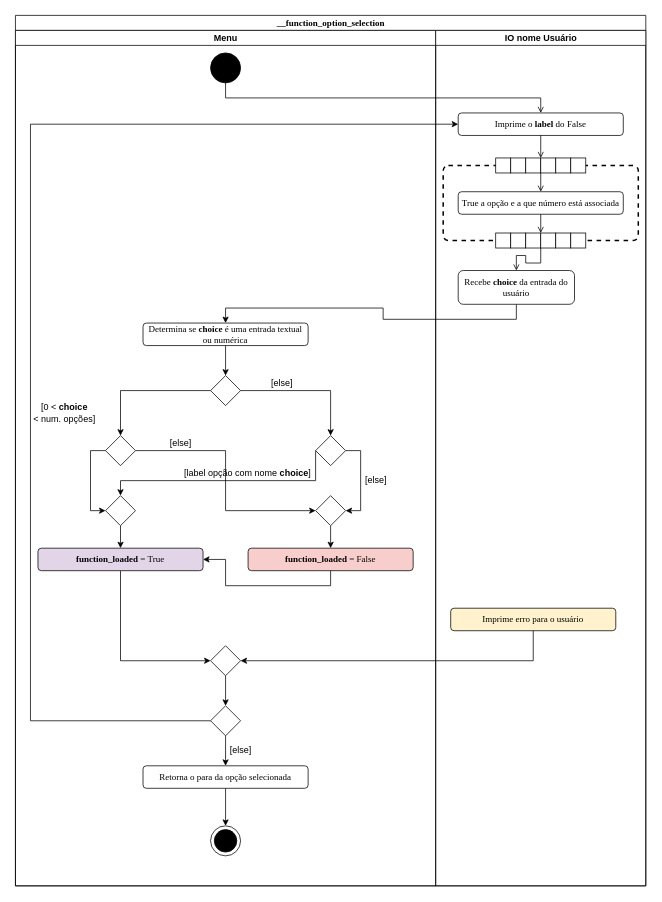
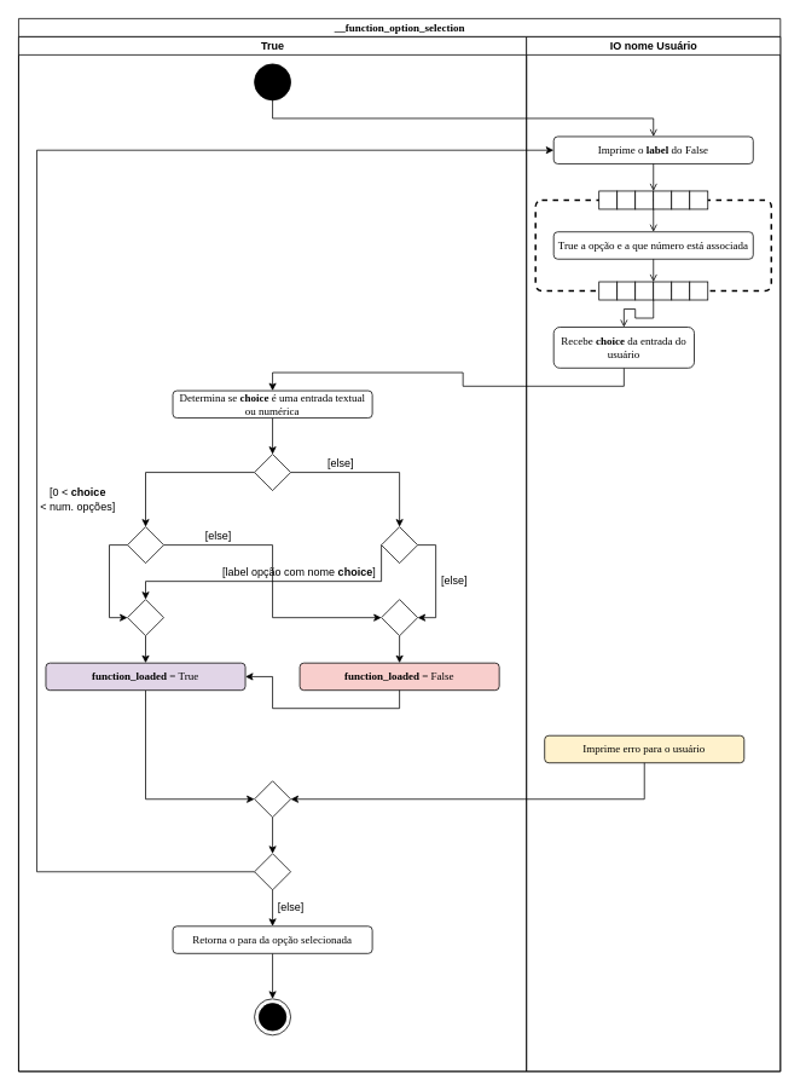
  <mxCell id="0" />
  <mxCell id="1" parent="0" />
  <mxCell id="2" value="&lt;font style=&quot;font-size: 12px&quot;&gt;__function_option_selection&lt;/font&gt;" style="swimlane;html=1;childLayout=stackLayout;startSize=20;rounded=0;shadow=0;labelBackgroundColor=none;strokeWidth=1;fontFamily=Verdana;fontSize=8;align=center;" parent="1" vertex="1"><mxGeometry x="20" y="20" width="840" height="1160" as="geometry" /></mxCell>
  <mxCell id="3" style="edgeStyle=orthogonalEdgeStyle;rounded=0;orthogonalLoop=1;jettySize=auto;html=1;exitX=0.5;exitY=1;exitDx=0;exitDy=0;entryX=0.5;entryY=0;entryDx=0;entryDy=0;" edge="1" parent="2" source="39" target="9"><mxGeometry relative="1" as="geometry" /></mxCell>
- <mxCell id="4" value="Menu" style="swimlane;html=1;startSize=20;" parent="2" vertex="1"><mxGeometry y="20" width="560" height="1140" as="geometry" /></mxCell>
+ <mxCell id="4" value="True" style="swimlane;html=1;startSize=20;" parent="2" vertex="1"><mxGeometry y="20" width="560" height="1140" as="geometry" /></mxCell>
  <mxCell id="5" value="" style="verticalLabelPosition=bottom;verticalAlign=top;html=1;shape=mxgraph.flowchart.on-page_reference;labelBackgroundColor=none;fontSize=12;fontColor=#000000;fillColor=#000000;" parent="4" vertex="1"><mxGeometry x="260" y="30" width="40" height="40" as="geometry" /></mxCell>
  <mxCell id="6" value="" style="ellipse;whiteSpace=wrap;html=1;aspect=fixed;labelBackgroundColor=none;fontSize=12;fontColor=#000000;fillColor=#FFFFFF;" parent="4" vertex="1"><mxGeometry x="260" y="1060" width="40" height="40" as="geometry" /></mxCell>
  <mxCell id="7" value="" style="ellipse;whiteSpace=wrap;html=1;aspect=fixed;labelBackgroundColor=none;fillColor=#000000;fontSize=12;fontColor=#000000;" parent="4" vertex="1"><mxGeometry x="265" y="1065" width="30" height="30" as="geometry" /></mxCell>
  <mxCell id="8" style="edgeStyle=orthogonalEdgeStyle;rounded=0;orthogonalLoop=1;jettySize=auto;html=1;exitX=0.5;exitY=1;exitDx=0;exitDy=0;entryX=0.5;entryY=0;entryDx=0;entryDy=0;" edge="1" parent="4" source="9" target="12"><mxGeometry relative="1" as="geometry" /></mxCell>
  <mxCell id="9" value="Determina se &lt;b&gt;choice&lt;/b&gt; é uma entrada textual ou numérica" style="rounded=1;whiteSpace=wrap;html=1;shadow=0;labelBackgroundColor=none;strokeWidth=1;fontFamily=Verdana;fontSize=12;align=center;" vertex="1" parent="4"><mxGeometry x="170" y="390" width="220" height="30" as="geometry" /></mxCell>
  <mxCell id="10" style="edgeStyle=orthogonalEdgeStyle;rounded=0;orthogonalLoop=1;jettySize=auto;html=1;exitX=0;exitY=0.5;exitDx=0;exitDy=0;entryX=0.5;entryY=0;entryDx=0;entryDy=0;" edge="1" parent="4" source="12" target="15"><mxGeometry relative="1" as="geometry" /></mxCell>
  <mxCell id="11" style="edgeStyle=orthogonalEdgeStyle;rounded=0;orthogonalLoop=1;jettySize=auto;html=1;exitX=1;exitY=0.5;exitDx=0;exitDy=0;entryX=0.5;entryY=0;entryDx=0;entryDy=0;" edge="1" parent="4" source="12" target="18"><mxGeometry relative="1" as="geometry" /></mxCell>
  <mxCell id="12" value="" style="rhombus;whiteSpace=wrap;html=1;" vertex="1" parent="4"><mxGeometry x="260" y="460" width="40" height="40" as="geometry" /></mxCell>
  <mxCell id="13" style="edgeStyle=orthogonalEdgeStyle;rounded=0;orthogonalLoop=1;jettySize=auto;html=1;exitX=0;exitY=0.5;exitDx=0;exitDy=0;entryX=0;entryY=0.5;entryDx=0;entryDy=0;" edge="1" parent="4" source="15" target="20"><mxGeometry relative="1" as="geometry" /></mxCell>
  <mxCell id="14" style="edgeStyle=orthogonalEdgeStyle;rounded=0;orthogonalLoop=1;jettySize=auto;html=1;exitX=1;exitY=0.5;exitDx=0;exitDy=0;entryX=0;entryY=0.5;entryDx=0;entryDy=0;" edge="1" parent="4" source="15" target="22"><mxGeometry relative="1" as="geometry" /></mxCell>
  <mxCell id="15" value="" style="rhombus;whiteSpace=wrap;html=1;" vertex="1" parent="4"><mxGeometry x="120" y="540" width="40" height="40" as="geometry" /></mxCell>
  <mxCell id="16" style="edgeStyle=orthogonalEdgeStyle;rounded=0;orthogonalLoop=1;jettySize=auto;html=1;exitX=0;exitY=0.5;exitDx=0;exitDy=0;entryX=0.5;entryY=0;entryDx=0;entryDy=0;" edge="1" parent="4" source="18" target="20"><mxGeometry relative="1" as="geometry"><Array as="points"><mxPoint x="400" y="600" /><mxPoint x="140" y="600" /></Array></mxGeometry></mxCell>
  <mxCell id="17" style="edgeStyle=orthogonalEdgeStyle;rounded=0;orthogonalLoop=1;jettySize=auto;html=1;exitX=1;exitY=0.5;exitDx=0;exitDy=0;entryX=1;entryY=0.5;entryDx=0;entryDy=0;" edge="1" parent="4" source="18" target="22"><mxGeometry relative="1" as="geometry" /></mxCell>
  <mxCell id="18" value="" style="rhombus;whiteSpace=wrap;html=1;" vertex="1" parent="4"><mxGeometry x="400" y="540" width="40" height="40" as="geometry" /></mxCell>
  <mxCell id="19" style="edgeStyle=orthogonalEdgeStyle;rounded=0;orthogonalLoop=1;jettySize=auto;html=1;exitX=0.5;exitY=1;exitDx=0;exitDy=0;entryX=0.5;entryY=0;entryDx=0;entryDy=0;" edge="1" parent="4" source="20" target="24"><mxGeometry relative="1" as="geometry" /></mxCell>
  <mxCell id="20" value="" style="rhombus;whiteSpace=wrap;html=1;" vertex="1" parent="4"><mxGeometry x="120" y="620" width="40" height="40" as="geometry" /></mxCell>
  <mxCell id="21" style="edgeStyle=orthogonalEdgeStyle;rounded=0;orthogonalLoop=1;jettySize=auto;html=1;exitX=0.5;exitY=1;exitDx=0;exitDy=0;entryX=0.5;entryY=0;entryDx=0;entryDy=0;" edge="1" parent="4" source="22" target="25"><mxGeometry relative="1" as="geometry" /></mxCell>
  <mxCell id="22" value="" style="rhombus;whiteSpace=wrap;html=1;" vertex="1" parent="4"><mxGeometry x="400" y="620" width="40" height="40" as="geometry" /></mxCell>
  <mxCell id="23" style="edgeStyle=orthogonalEdgeStyle;rounded=0;orthogonalLoop=1;jettySize=auto;html=1;exitX=0.5;exitY=1;exitDx=0;exitDy=0;entryX=0;entryY=0.5;entryDx=0;entryDy=0;" edge="1" parent="4" source="24" target="27"><mxGeometry relative="1" as="geometry" /></mxCell>
  <mxCell id="24" value="&lt;b&gt;function_loaded&lt;/b&gt; = True" style="rounded=1;whiteSpace=wrap;html=1;shadow=0;labelBackgroundColor=none;strokeWidth=1;fontFamily=Verdana;fontSize=12;align=center;fillColor=#e1d5e7;" vertex="1" parent="4"><mxGeometry x="30" y="690" width="220" height="30" as="geometry" /></mxCell>
  <mxCell id="25" value="&lt;b&gt;function_loaded&lt;/b&gt; = False" style="rounded=1;whiteSpace=wrap;html=1;shadow=0;labelBackgroundColor=none;strokeWidth=1;fontFamily=Verdana;fontSize=12;align=center;fillColor=#f8cecc;" vertex="1" parent="4"><mxGeometry x="310" y="690" width="220" height="30" as="geometry" /></mxCell>
  <mxCell id="26" style="edgeStyle=orthogonalEdgeStyle;rounded=0;orthogonalLoop=1;jettySize=auto;html=1;exitX=0.5;exitY=1;exitDx=0;exitDy=0;entryX=0.5;entryY=0;entryDx=0;entryDy=0;" edge="1" parent="4" source="27" target="31"><mxGeometry relative="1" as="geometry" /></mxCell>
  <mxCell id="27" value="" style="rhombus;whiteSpace=wrap;html=1;" vertex="1" parent="4"><mxGeometry x="260" y="820" width="40" height="40" as="geometry" /></mxCell>
  <mxCell id="28" style="edgeStyle=orthogonalEdgeStyle;rounded=0;orthogonalLoop=1;jettySize=auto;html=1;exitX=0.5;exitY=1;exitDx=0;exitDy=0;entryX=0.5;entryY=0;entryDx=0;entryDy=0;" edge="1" parent="4" source="29" target="6"><mxGeometry relative="1" as="geometry" /></mxCell>
  <mxCell id="29" value="Retorna o para da opção selecionada" style="rounded=1;whiteSpace=wrap;html=1;shadow=0;labelBackgroundColor=none;strokeWidth=1;fontFamily=Verdana;fontSize=12;align=center;" vertex="1" parent="4"><mxGeometry x="170" y="980" width="220" height="30" as="geometry" /></mxCell>
  <mxCell id="30" style="edgeStyle=orthogonalEdgeStyle;rounded=0;orthogonalLoop=1;jettySize=auto;html=1;exitX=0.5;exitY=1;exitDx=0;exitDy=0;entryX=0.5;entryY=0;entryDx=0;entryDy=0;" edge="1" parent="4" source="31" target="29"><mxGeometry relative="1" as="geometry" /></mxCell>
  <mxCell id="31" value="" style="rhombus;whiteSpace=wrap;html=1;" vertex="1" parent="4"><mxGeometry x="260" y="900" width="40" height="40" as="geometry" /></mxCell>
  <mxCell id="32" value="[else]" style="text;html=1;align=center;verticalAlign=middle;resizable=0;points=[];autosize=1;strokeColor=none;" vertex="1" parent="4"><mxGeometry x="335" y="460" width="40" height="20" as="geometry" /></mxCell>
  <mxCell id="33" value="[else]" style="text;html=1;align=center;verticalAlign=middle;resizable=0;points=[];autosize=1;strokeColor=none;" vertex="1" parent="4"><mxGeometry x="200" y="540" width="40" height="20" as="geometry" /></mxCell>
  <mxCell id="34" value="[else]" style="text;html=1;align=center;verticalAlign=middle;resizable=0;points=[];autosize=1;strokeColor=none;" vertex="1" parent="4"><mxGeometry x="460" y="590" width="40" height="20" as="geometry" /></mxCell>
  <mxCell id="35" value="[label opção com nome &lt;b&gt;choice&lt;/b&gt;]" style="text;html=1;align=center;verticalAlign=middle;resizable=0;points=[];autosize=1;strokeColor=none;" vertex="1" parent="4"><mxGeometry x="214" y="580" width="190" height="20" as="geometry" /></mxCell>
  <mxCell id="36" value="&lt;div&gt;[0 &amp;lt; &lt;b&gt;choice &lt;/b&gt;&lt;br&gt;&lt;/div&gt;&lt;div&gt;&amp;lt; num. opções]&lt;/div&gt;" style="text;html=1;align=center;verticalAlign=middle;resizable=0;points=[];autosize=1;strokeColor=none;" vertex="1" parent="4"><mxGeometry x="15" y="495" width="100" height="30" as="geometry" /></mxCell>
  <mxCell id="37" value="[else]" style="text;html=1;align=center;verticalAlign=middle;resizable=0;points=[];autosize=1;strokeColor=none;" vertex="1" parent="4"><mxGeometry x="280" y="950" width="40" height="20" as="geometry" /></mxCell>
  <mxCell id="38" value="IO nome Usuário" style="swimlane;html=1;startSize=20;" parent="2" vertex="1"><mxGeometry x="560" y="20" width="280" height="1140" as="geometry" /></mxCell>
  <mxCell id="39" value="Recebe &lt;b&gt;choice&lt;/b&gt; da entrada do usuário" style="rounded=1;whiteSpace=wrap;html=1;shadow=0;labelBackgroundColor=none;strokeWidth=1;fontFamily=Verdana;fontSize=12;align=center;" parent="38" vertex="1"><mxGeometry x="30" y="320" width="155" height="45" as="geometry" /></mxCell>
  <mxCell id="40" value="" style="rounded=1;whiteSpace=wrap;html=1;absoluteArcSize=1;arcSize=14;strokeWidth=2;labelBackgroundColor=none;fontSize=12;fontColor=#000000;fillColor=none;dashed=1;" parent="38" vertex="1"><mxGeometry x="10" y="180" width="260" height="100" as="geometry" /></mxCell>
  <mxCell id="41" value="True a opção e a que número está associada" style="rounded=1;whiteSpace=wrap;html=1;shadow=0;labelBackgroundColor=none;strokeWidth=1;fontFamily=Verdana;fontSize=12;align=center;" parent="38" vertex="1"><mxGeometry x="30" y="215" width="220" height="30" as="geometry" /></mxCell>
  <mxCell id="42" style="edgeStyle=orthogonalEdgeStyle;rounded=0;orthogonalLoop=1;jettySize=auto;html=1;exitX=0.5;exitY=1;exitDx=0;exitDy=0;entryX=0;entryY=0;entryDx=0;entryDy=0;startArrow=none;startFill=0;endArrow=open;endFill=0;fontSize=12;fontColor=#000000;" parent="38" source="41" target="46" edge="1"><mxGeometry relative="1" as="geometry"><mxPoint x="140" y="160" as="sourcePoint" /></mxGeometry></mxCell>
  <mxCell id="43" value="" style="rounded=0;whiteSpace=wrap;html=1;labelBackgroundColor=none;fontSize=12;fontColor=#000000;" parent="38" vertex="1"><mxGeometry x="80" y="270" width="20" height="20" as="geometry" /></mxCell>
  <mxCell id="44" value="" style="rounded=0;whiteSpace=wrap;html=1;labelBackgroundColor=none;fontSize=12;fontColor=#000000;" parent="38" vertex="1"><mxGeometry x="100" y="270" width="20" height="20" as="geometry" /></mxCell>
  <mxCell id="45" value="" style="rounded=0;whiteSpace=wrap;html=1;labelBackgroundColor=none;fontSize=12;fontColor=#000000;" parent="38" vertex="1"><mxGeometry x="120" y="270" width="20" height="20" as="geometry" /></mxCell>
  <mxCell id="46" value="" style="rounded=0;whiteSpace=wrap;html=1;labelBackgroundColor=none;fontSize=12;fontColor=#000000;" parent="38" vertex="1"><mxGeometry x="140" y="270" width="20" height="20" as="geometry" /></mxCell>
  <mxCell id="47" value="" style="rounded=0;whiteSpace=wrap;html=1;labelBackgroundColor=none;fontSize=12;fontColor=#000000;" parent="38" vertex="1"><mxGeometry x="160" y="270" width="20" height="20" as="geometry" /></mxCell>
  <mxCell id="48" value="" style="rounded=0;whiteSpace=wrap;html=1;labelBackgroundColor=none;fontSize=12;fontColor=#000000;" parent="38" vertex="1"><mxGeometry x="180" y="270" width="20" height="20" as="geometry" /></mxCell>
  <mxCell id="49" value="" style="rounded=0;whiteSpace=wrap;html=1;labelBackgroundColor=none;fontSize=12;fontColor=#000000;" parent="38" vertex="1"><mxGeometry x="80" y="170" width="20" height="20" as="geometry" /></mxCell>
  <mxCell id="50" value="" style="rounded=0;whiteSpace=wrap;html=1;labelBackgroundColor=none;fontSize=12;fontColor=#000000;" parent="38" vertex="1"><mxGeometry x="100" y="170" width="20" height="20" as="geometry" /></mxCell>
  <mxCell id="51" value="" style="rounded=0;whiteSpace=wrap;html=1;labelBackgroundColor=none;fontSize=12;fontColor=#000000;" parent="38" vertex="1"><mxGeometry x="120" y="170" width="20" height="20" as="geometry" /></mxCell>
  <mxCell id="52" style="edgeStyle=orthogonalEdgeStyle;rounded=0;orthogonalLoop=1;jettySize=auto;html=1;exitX=0;exitY=1;exitDx=0;exitDy=0;entryX=0.5;entryY=0;entryDx=0;entryDy=0;startArrow=none;startFill=0;endArrow=open;endFill=0;fontSize=12;fontColor=#000000;" parent="38" source="53" target="41" edge="1"><mxGeometry relative="1" as="geometry"><mxPoint x="140" y="120" as="targetPoint" /></mxGeometry></mxCell>
  <mxCell id="53" value="" style="rounded=0;whiteSpace=wrap;html=1;labelBackgroundColor=none;fontSize=12;fontColor=#000000;" parent="38" vertex="1"><mxGeometry x="140" y="170" width="20" height="20" as="geometry" /></mxCell>
  <mxCell id="54" value="" style="rounded=0;whiteSpace=wrap;html=1;labelBackgroundColor=none;fontSize=12;fontColor=#000000;" parent="38" vertex="1"><mxGeometry x="160" y="170" width="20" height="20" as="geometry" /></mxCell>
  <mxCell id="55" value="" style="rounded=0;whiteSpace=wrap;html=1;labelBackgroundColor=none;fontSize=12;fontColor=#000000;" parent="38" vertex="1"><mxGeometry x="180" y="170" width="20" height="20" as="geometry" /></mxCell>
  <mxCell id="56" style="edgeStyle=orthogonalEdgeStyle;rounded=0;orthogonalLoop=1;jettySize=auto;html=1;startArrow=none;startFill=0;endArrow=open;endFill=0;fontSize=12;fontColor=#000000;exitX=0;exitY=1;exitDx=0;exitDy=0;" parent="38" source="46" target="39" edge="1"><mxGeometry relative="1" as="geometry"><mxPoint x="-420" y="790" as="sourcePoint" /></mxGeometry></mxCell>
  <mxCell id="57" value="Imprime erro para o usuário" style="rounded=1;whiteSpace=wrap;html=1;shadow=0;labelBackgroundColor=none;strokeWidth=1;fontFamily=Verdana;fontSize=12;align=center;fillColor=#fff2cc;" vertex="1" parent="38"><mxGeometry x="20" y="770" width="220" height="30" as="geometry" /></mxCell>
  <mxCell id="58" value="Imprime o &lt;b&gt;label&lt;/b&gt; do False" style="rounded=1;whiteSpace=wrap;html=1;shadow=0;labelBackgroundColor=none;strokeWidth=1;fontFamily=Verdana;fontSize=12;align=center;" parent="38" vertex="1"><mxGeometry x="30" y="110" width="220" height="30" as="geometry" /></mxCell>
  <mxCell id="59" style="edgeStyle=orthogonalEdgeStyle;rounded=0;orthogonalLoop=1;jettySize=auto;html=1;exitX=0.5;exitY=1;exitDx=0;exitDy=0;entryX=0;entryY=0;entryDx=0;entryDy=0;startArrow=none;startFill=0;endArrow=open;endFill=0;fontSize=8;fontColor=#000000;" parent="38" source="58" target="53" edge="1"><mxGeometry relative="1" as="geometry"><mxPoint x="-280" y="170" as="targetPoint" /></mxGeometry></mxCell>
  <mxCell id="60" style="edgeStyle=orthogonalEdgeStyle;rounded=0;orthogonalLoop=1;jettySize=auto;html=1;exitX=0.5;exitY=1;exitDx=0;exitDy=0;" edge="1" parent="2" source="25" target="24"><mxGeometry relative="1" as="geometry" /></mxCell>
  <mxCell id="61" style="edgeStyle=orthogonalEdgeStyle;rounded=0;orthogonalLoop=1;jettySize=auto;html=1;exitX=0.5;exitY=1;exitDx=0;exitDy=0;entryX=1;entryY=0.5;entryDx=0;entryDy=0;" edge="1" parent="2" source="57" target="27"><mxGeometry relative="1" as="geometry"><mxPoint x="340" y="860" as="targetPoint" /></mxGeometry></mxCell>
  <mxCell id="62" style="edgeStyle=orthogonalEdgeStyle;rounded=0;orthogonalLoop=1;jettySize=auto;html=1;exitX=0.5;exitY=1;exitDx=0;exitDy=0;exitPerimeter=0;entryX=0.5;entryY=0;entryDx=0;entryDy=0;startArrow=none;startFill=0;endArrow=open;endFill=0;fontSize=12;fontColor=#000000;" parent="2" source="5" target="58" edge="1"><mxGeometry relative="1" as="geometry" /></mxCell>
  <mxCell id="63" style="edgeStyle=orthogonalEdgeStyle;rounded=0;orthogonalLoop=1;jettySize=auto;html=1;exitX=0;exitY=0.5;exitDx=0;exitDy=0;entryX=0;entryY=0.5;entryDx=0;entryDy=0;" edge="1" parent="2" source="31" target="58"><mxGeometry relative="1" as="geometry"><mxPoint x="20" y="220" as="targetPoint" /><Array as="points"><mxPoint x="20" y="940" /><mxPoint x="20" y="145" /></Array></mxGeometry></mxCell>
